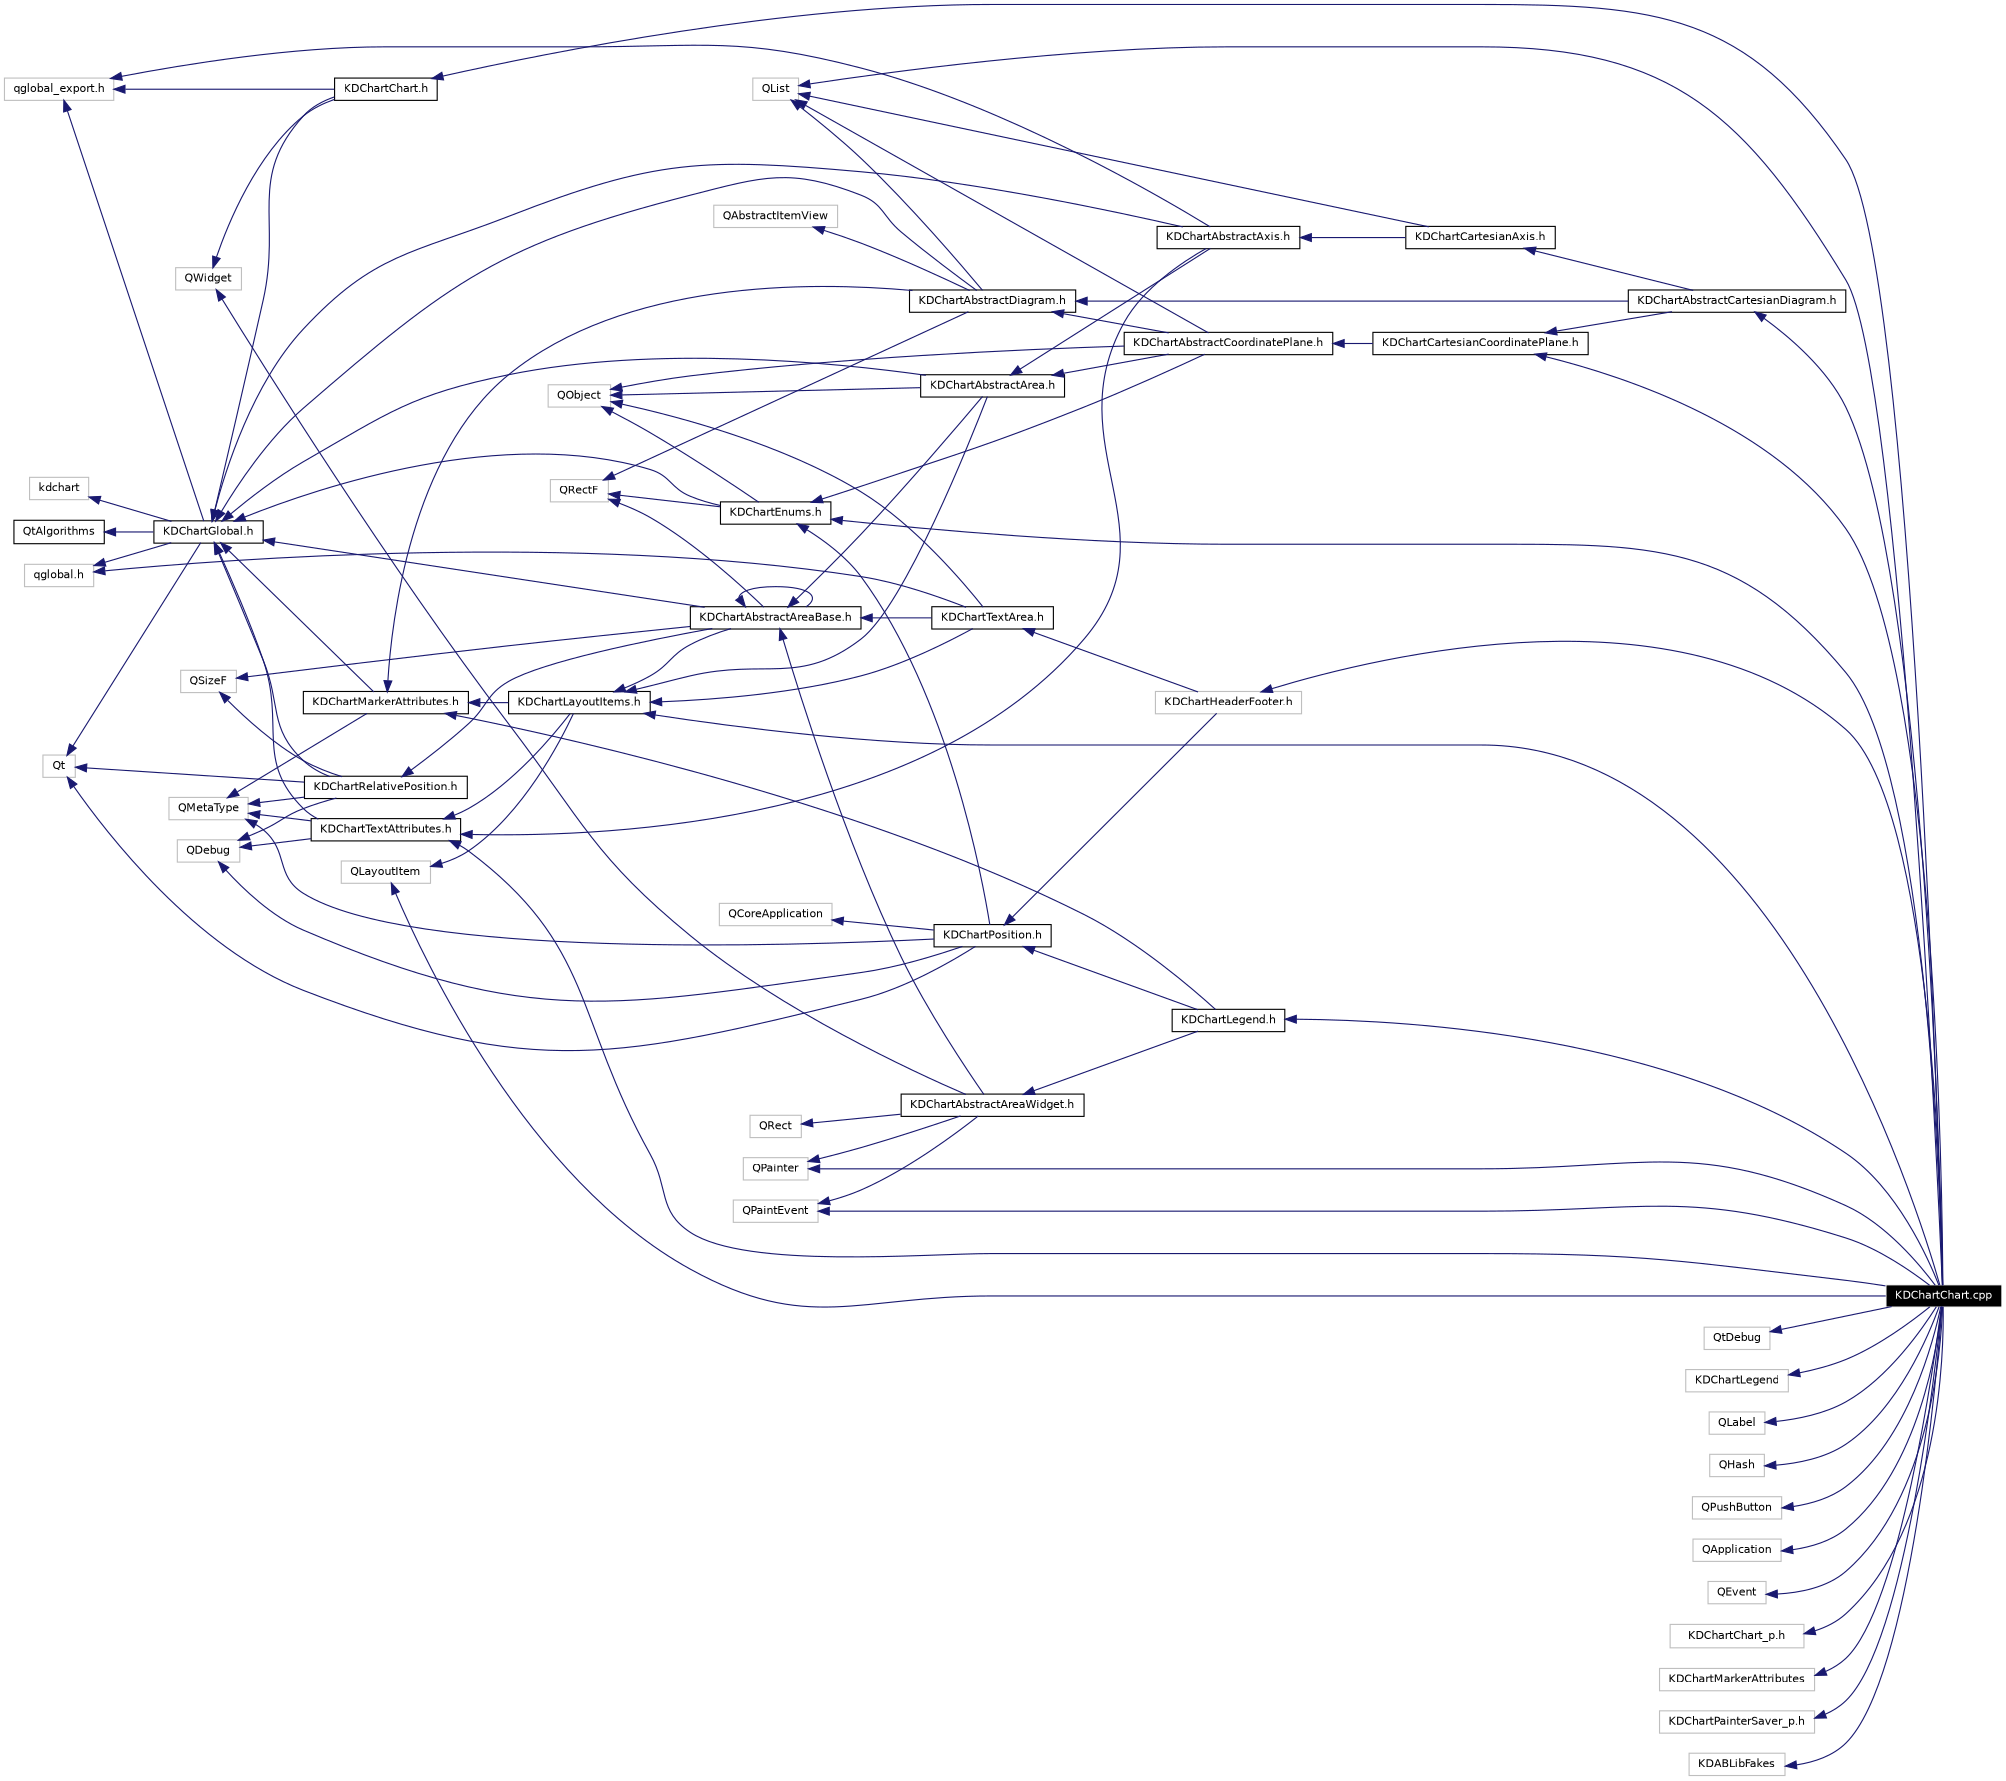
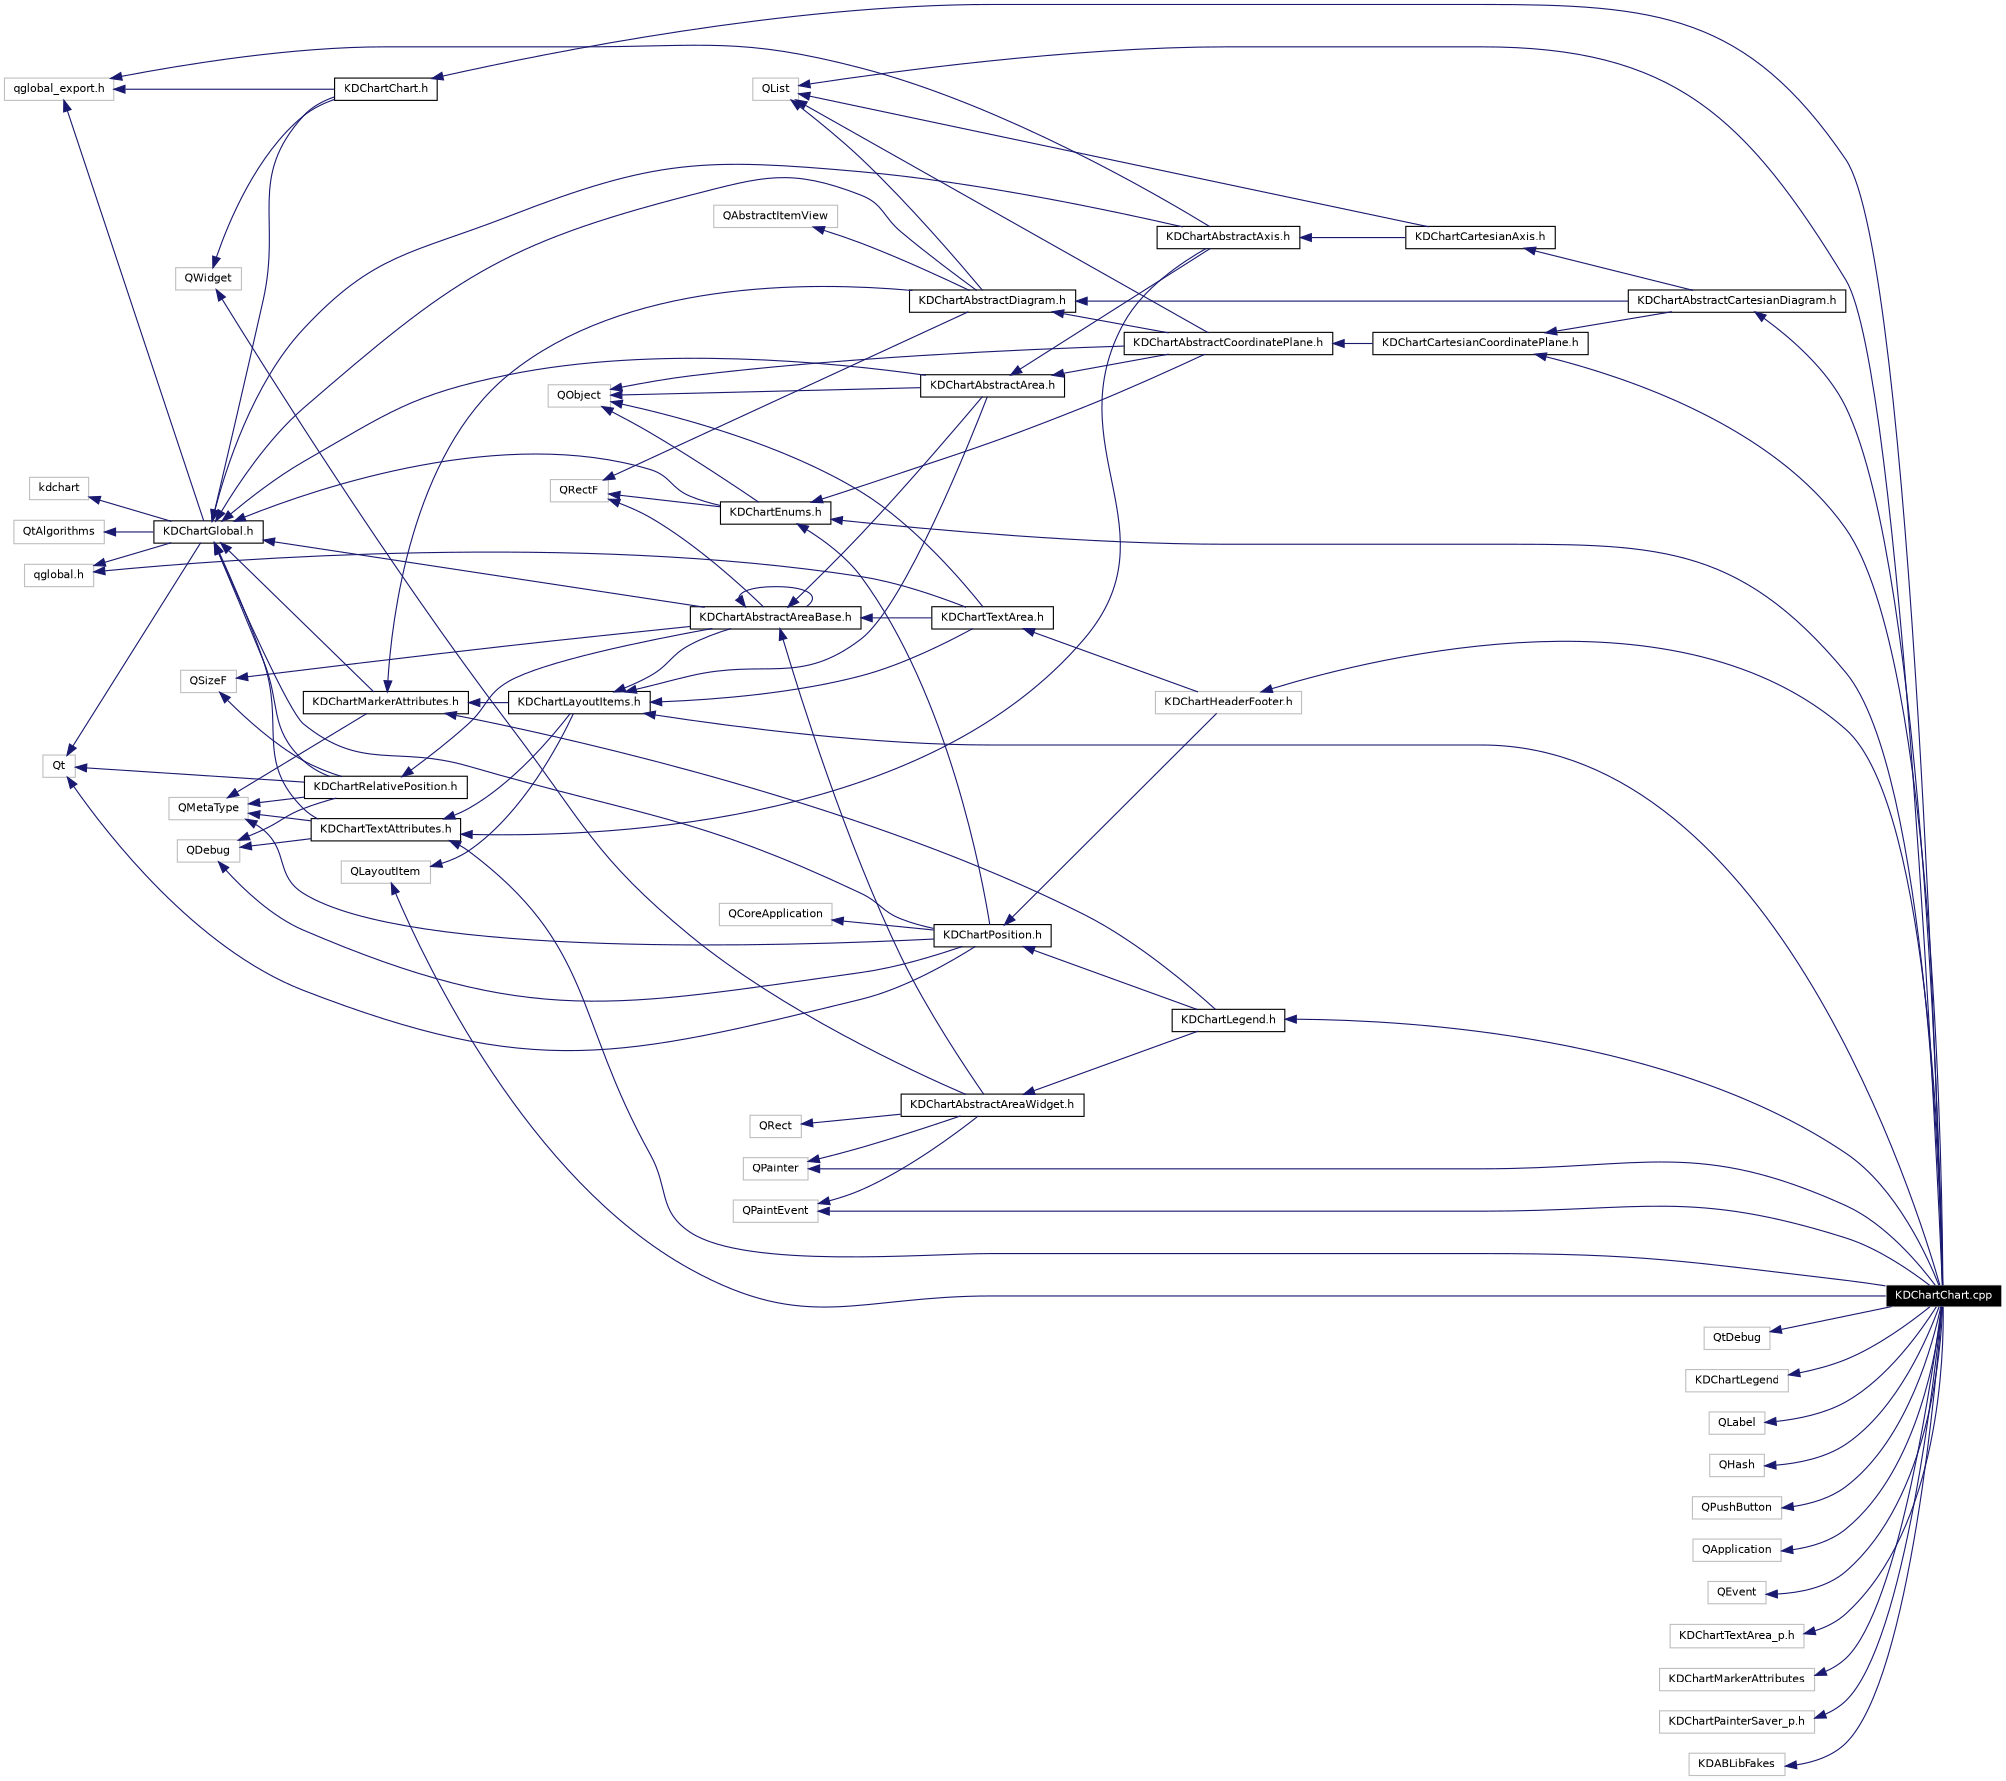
  digraph {
    rankdir=LR
    node [color=grey75 fontname=Helvetica fontsize=10 shape=record]
    edge [color=midnightblue dir=back fontname=Helvetica fontsize=10 labelfontname=Helvetica labelfontsize=10 style=solid]
    n1 [color=white fillcolor=black fontcolor=white height=0.2 label="KDChartChart.cpp" style=filled width=0.4]
    n2 [height=0.2 label=QList width=0.4]
    n3 [color=black height=0.2 label="KDChartAbstractCoordinatePlane.h" width=0.4]
    n4 [color=black height=0.2 label="KDChartAbstractDiagram.h" width=0.4]
    n5 [color=black height=0.2 label="KDChartCartesianAxis.h" width=0.4]
    n6 [color=black height=0.2 label="KDChartCartesianCoordinatePlane.h" width=0.4]
    n7 [color=black height=0.2 label="KDChartAbstractCartesianDiagram.h" width=0.4]
    n8 [height=0.2 label=QtDebug width=0.4]
    n9 [height=0.2 label=KDChartLegend width=0.4]
    n10 [height=0.2 label=QLabel width=0.4]
    n11 [height=0.2 label=QHash width=0.4]
    n12 [height=0.2 label=QPainter width=0.4]
    n13 [color=black height=0.2 label="KDChartAbstractAreaWidget.h" width=0.4]
    n14 [color=black height=0.2 label="KDChartLegend.h" width=0.4]
    n15 [height=0.2 label=QPaintEvent width=0.4]
    n16 [height=0.2 label=QLayoutItem width=0.4]
    n17 [color=black height=0.2 label="KDChartLayoutItems.h" width=0.4]
    n18 [color=black height=0.2 label="KDChartAbstractArea.h" width=0.4]
    n19 [color=black height=0.2 label="KDChartAbstractAreaBase.h" width=0.4]
    n20 [color=black height=0.2 label="KDChartTextArea.h" width=0.4]
    n21 [height=0.2 label=QPushButton width=0.4]
    n22 [height=0.2 label=QApplication width=0.4]
    n23 [height=0.2 label=QEvent width=0.4]
    n24 [color=black height=0.2 label="KDChartChart.h" width=0.4]
    n25 [height=0.2 label=QWidget width=0.4]
    n26 [height=0.2 label="qglobal_export.h" width=0.4]
    n27 [color=black height=0.2 label="KDChartGlobal.h" width=0.4]
    n28 [color=black height=0.2 label="KDChartAbstractAxis.h" width=0.4]
    n29 [color=black height=0.2 label="KDChartTextAttributes.h" width=0.4]
    n30 [color=black height=0.2 label="KDChartMarkerAttributes.h" width=0.4]
    n31 [color=black height=0.2 label="KDChartRelativePosition.h" width=0.4]
    n32 [color=black height=0.2 label="KDChartEnums.h" width=0.4]
    n33 [color=black height=0.2 label="KDChartPosition.h" width=0.4]
    n34 [height=0.2 label="KDChartHeaderFooter.h" width=0.4]
    n35 [height=0.2 label="qglobal.h" width=0.4]
-   n36 [color=black height=0.2 label=QtAlgorithms width=0.4]
+   n36 [height=0.2 label=QtAlgorithms width=0.4]
    n37 [height=0.2 label=kdchart width=0.4]
    n38 [height=0.2 label=Qt width=0.4]
-   n39 [height=0.2 label="KDChartChart_p.h" width=0.4]
+   n39 [height=0.2 label="KDChartTextArea_p.h" width=0.4]
    n40 [height=0.2 label=QObject width=0.4]
    n41 [height=0.2 label=QSizeF width=0.4]
    n42 [height=0.2 label=QRectF width=0.4]
    n43 [height=0.2 label=QDebug width=0.4]
    n44 [height=0.2 label=QMetaType width=0.4]
    n45 [height=0.2 label=QAbstractItemView width=0.4]
    n46 [height=0.2 label=QCoreApplication width=0.4]
    n47 [height=0.2 label=QRect width=0.4]
    n48 [height=0.2 label=KDChartMarkerAttributes width=0.4]
    n49 [height=0.2 label="KDChartPainterSaver_p.h" width=0.4]
    n50 [height=0.2 label=KDABLibFakes width=0.4]
    n2 -> n1
    n2 -> n3
    n2 -> n4
    n2 -> n5
    n3 -> n6
    n4 -> n3
    n4 -> n7
    n5 -> n7
    n6 -> n1
    n6 -> n7
    n7 -> n1
    n8 -> n1
    n9 -> n1
    n10 -> n1
    n11 -> n1
    n12 -> n1
    n12 -> n13
    n13 -> n14
    n14 -> n1
    n15 -> n1
    n15 -> n13
    n16 -> n1
    n16 -> n17
    n17 -> n1
    n17 -> n18
    n17 -> n19
    n17 -> n20
    n18 -> n3
    n18 -> n28
    n19 -> n13
    n19 -> n18
    n19 -> n19
    n19 -> n20
    n20 -> n34
    n21 -> n1
    n22 -> n1
    n23 -> n1
    n24 -> n1
    n25 -> n13
    n25 -> n24
    n26 -> n24
    n26 -> n27
    n26 -> n28
    n27 -> n4
    n27 -> n18
    n27 -> n19
    n27 -> n24
    n27 -> n28
    n27 -> n29
    n27 -> n30
    n27 -> n31
    n27 -> n32
+   n27 -> n33
    n28 -> n5
    n29 -> n1
    n29 -> n17
    n29 -> n28
    n30 -> n4
    n30 -> n14
    n30 -> n17
    n31 -> n19
    n32 -> n1
    n32 -> n3
    n32 -> n33
    n33 -> n14
    n33 -> n34
    n34 -> n1
    n35 -> n20
    n35 -> n27
    n36 -> n27
    n37 -> n27
    n38 -> n27
    n38 -> n31
    n38 -> n33
    n39 -> n1
    n40 -> n3
    n40 -> n18
    n40 -> n20
    n40 -> n32
    n41 -> n19
    n41 -> n31
    n42 -> n4
    n42 -> n19
    n42 -> n32
    n43 -> n29
    n43 -> n31
    n43 -> n33
    n44 -> n29
    n44 -> n30
    n44 -> n31
    n44 -> n33
    n45 -> n4
    n46 -> n33
    n47 -> n13
    n48 -> n1
    n49 -> n1
    n50 -> n1
  }
